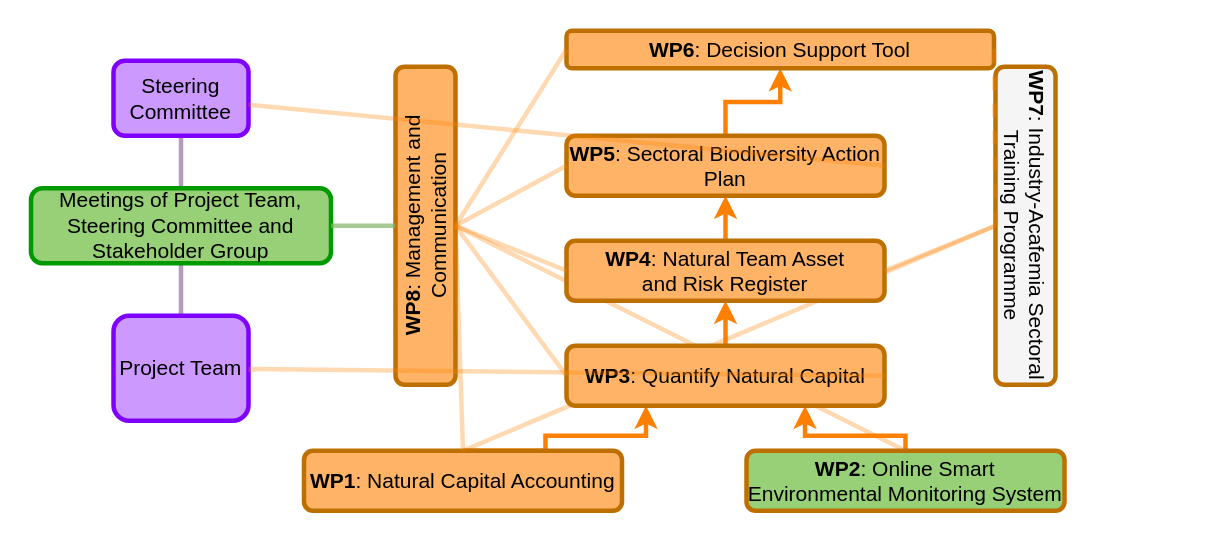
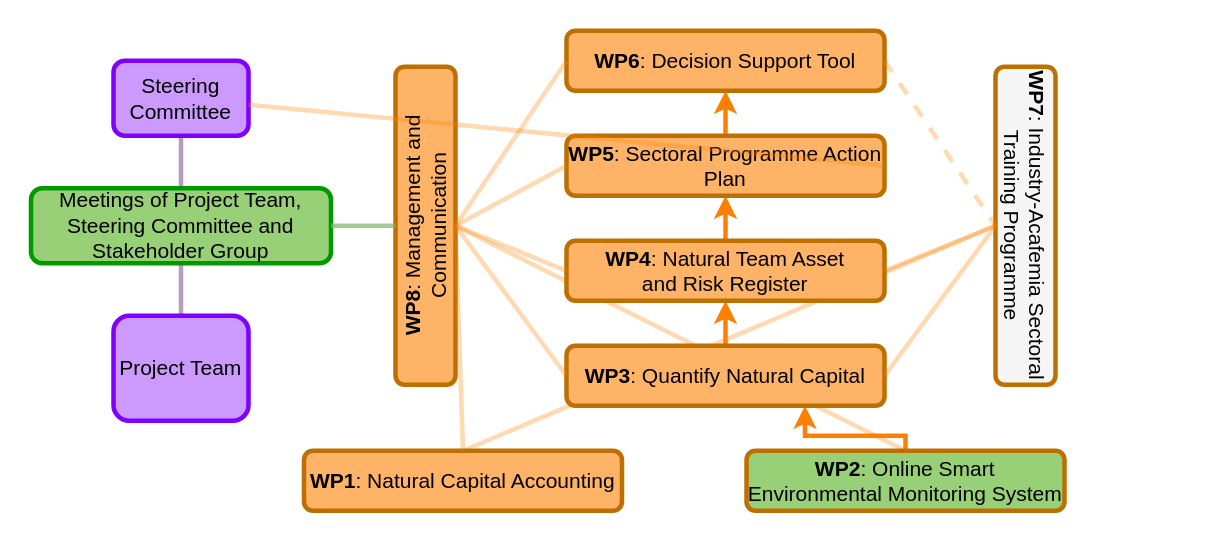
  <mxCell id="0" />
  <mxCell id="1" parent="0" />
  <mxCell id="2" value="" style="endArrow=none;html=1;rounded=0;exitX=0.5;exitY=0;exitDx=0;exitDy=0;entryX=0.5;entryY=1;entryDx=0;entryDy=0;strokeColor=#FF8000;strokeWidth=3;opacity=30;fontFamily=Helvetica;fontSize=14;" edge="1" parent="1" source="6" target="16"><mxGeometry width="50" height="50" relative="1" as="geometry"><mxPoint x="607" y="310" as="sourcePoint" /><mxPoint x="667" y="160" as="targetPoint" /></mxGeometry></mxCell>
  <mxCell id="3" value="" style="endArrow=none;html=1;rounded=0;exitX=0.5;exitY=1;exitDx=0;exitDy=0;entryX=0.5;entryY=0;entryDx=0;entryDy=0;strokeColor=#FF8000;strokeWidth=3;opacity=30;fontFamily=Helvetica;fontSize=14;" edge="1" parent="1" source="17" target="8"><mxGeometry width="50" height="50" relative="1" as="geometry"><mxPoint x="307" y="160" as="sourcePoint" /><mxPoint x="367" y="310" as="targetPoint" /></mxGeometry></mxCell>
  <mxCell id="4" value="" style="endArrow=none;html=1;rounded=0;exitX=0.5;exitY=1;exitDx=0;exitDy=0;entryX=0.5;entryY=0;entryDx=0;entryDy=0;strokeColor=#9673a6;strokeWidth=3;opacity=70;fillColor=#e1d5e7;fontFamily=Helvetica;fontSize=14;" edge="1" parent="1" source="19" target="20"><mxGeometry width="50" height="50" relative="1" as="geometry"><mxPoint x="110" y="100" as="sourcePoint" /><mxPoint x="170" y="250" as="targetPoint" /></mxGeometry></mxCell>
- <mxCell id="5" value="" style="edgeStyle=orthogonalEdgeStyle;rounded=0;orthogonalLoop=1;jettySize=auto;html=1;entryX=0.25;entryY=1;entryDx=0;entryDy=0;fillColor=#fff2cc;strokeColor=#FF8000;strokeWidth=3;fontFamily=Helvetica;fontSize=14;exitX=0.5;exitY=0;exitDx=0;exitDy=0;" edge="1" parent="1" source="6" target="10"><mxGeometry relative="1" as="geometry"><Array as="points"><mxPoint x="363" y="290" /><mxPoint x="430" y="290" /></Array></mxGeometry></mxCell>
  <mxCell id="6" value="&lt;b&gt;WP1&lt;/b&gt;: Natural Capital Accounting" style="rounded=1;whiteSpace=wrap;html=1;fillColor=#FFB366;strokeColor=#BD7000;fontColor=#000000;strokeWidth=3;fontFamily=Helvetica;fontSize=14;" vertex="1" parent="1"><mxGeometry x="202" y="300" width="212" height="40" as="geometry" /></mxCell>
  <mxCell id="7" value="" style="edgeStyle=orthogonalEdgeStyle;rounded=0;orthogonalLoop=1;jettySize=auto;html=1;entryX=0.75;entryY=1;entryDx=0;entryDy=0;fillColor=#fff2cc;strokeColor=#FF8000;strokeWidth=3;fontFamily=Helvetica;fontSize=14;exitX=0.5;exitY=0;exitDx=0;exitDy=0;" edge="1" parent="1" source="8" target="10"><mxGeometry relative="1" as="geometry"><Array as="points"><mxPoint x="603" y="290" /><mxPoint x="536" y="290" /></Array></mxGeometry></mxCell>
  <mxCell id="8" value="&lt;b&gt;WP2&lt;/b&gt;: Online Smart Environmental Monitoring System" style="rounded=1;whiteSpace=wrap;html=1;fillColor=#97d077;strokeColor=#BD7000;fontColor=#000000;strokeWidth=3;fontFamily=Helvetica;fontSize=14;" vertex="1" parent="1"><mxGeometry x="497" y="300" width="212" height="40" as="geometry" /></mxCell>
  <mxCell id="9" value="" style="edgeStyle=orthogonalEdgeStyle;rounded=0;orthogonalLoop=1;jettySize=auto;html=1;entryX=0.5;entryY=1;entryDx=0;entryDy=0;fillColor=#fff2cc;strokeColor=#FF8000;strokeWidth=3;fontFamily=Helvetica;fontSize=14;" edge="1" parent="1" source="10" target="12"><mxGeometry relative="1" as="geometry" /></mxCell>
  <mxCell id="10" value="&lt;b&gt;WP3&lt;/b&gt;: Quantify Natural Capital" style="rounded=1;whiteSpace=wrap;html=1;fillColor=#FFB366;strokeColor=#BD7000;fontColor=#000000;strokeWidth=3;fontFamily=Helvetica;fontSize=14;" vertex="1" parent="1"><mxGeometry x="377" y="230" width="212" height="40" as="geometry" /></mxCell>
  <mxCell id="11" value="" style="edgeStyle=orthogonalEdgeStyle;rounded=0;orthogonalLoop=1;jettySize=auto;html=1;entryX=0.5;entryY=1;entryDx=0;entryDy=0;fillColor=#fff2cc;strokeColor=#FF8000;strokeWidth=3;fontFamily=Helvetica;fontSize=14;" edge="1" parent="1" source="12" target="14"><mxGeometry relative="1" as="geometry" /></mxCell>
  <mxCell id="12" value="&lt;b&gt;WP4&lt;/b&gt;: Natural Team Asset &lt;br&gt;and Risk Register" style="rounded=1;whiteSpace=wrap;html=1;fillColor=#FFB366;strokeColor=#BD7000;fontColor=#000000;strokeWidth=3;fontFamily=Helvetica;fontSize=14;" vertex="1" parent="1"><mxGeometry x="377" y="160" width="212" height="40" as="geometry" /></mxCell>
  <mxCell id="13" value="" style="edgeStyle=orthogonalEdgeStyle;rounded=0;orthogonalLoop=1;jettySize=auto;html=1;fillColor=#fff2cc;strokeColor=#FF8000;strokeWidth=3;fontFamily=Helvetica;fontSize=14;" edge="1" parent="1" source="14" target="15"><mxGeometry relative="1" as="geometry" /></mxCell>
- <mxCell id="14" value="&lt;b&gt;WP5&lt;/b&gt;: Sectoral Biodiversity Action Plan" style="rounded=1;whiteSpace=wrap;html=1;fillColor=#FFB366;strokeColor=#BD7000;fontColor=#000000;strokeWidth=3;fontFamily=Helvetica;fontSize=14;" vertex="1" parent="1"><mxGeometry x="377" y="90" width="212" height="40" as="geometry" /></mxCell>
- <mxCell id="15" value="&lt;b&gt;WP6&lt;/b&gt;: Decision Support Tool" style="rounded=1;whiteSpace=wrap;html=1;fillColor=#FFB366;strokeColor=#BD7000;fontColor=#000000;strokeWidth=3;fontFamily=Helvetica;fontSize=14;" vertex="1" parent="1"><mxGeometry x="377" y="20" width="285" height="25" as="geometry" /></mxCell>
+ <mxCell id="14" value="&lt;b&gt;WP5&lt;/b&gt;: Sectoral Programme Action Plan" style="rounded=1;whiteSpace=wrap;html=1;fillColor=#FFB366;strokeColor=#BD7000;fontColor=#000000;strokeWidth=3;fontFamily=Helvetica;fontSize=14;" vertex="1" parent="1"><mxGeometry x="377" y="90" width="212" height="40" as="geometry" /></mxCell>
+ <mxCell id="15" value="&lt;b&gt;WP6&lt;/b&gt;: Decision Support Tool" style="rounded=1;whiteSpace=wrap;html=1;fillColor=#FFB366;strokeColor=#BD7000;fontColor=#000000;strokeWidth=3;fontFamily=Helvetica;fontSize=14;" vertex="1" parent="1"><mxGeometry x="377" y="20" width="212" height="40" as="geometry" /></mxCell>
  <mxCell id="16" value="&lt;b&gt;WP7&lt;/b&gt;: Industry-Acafemia Sectoral Training Programme" style="rounded=1;whiteSpace=wrap;html=1;rotation=90;fillColor=#f5f5f5;strokeColor=#BD7000;fontColor=#000000;strokeWidth=3;fontFamily=Helvetica;fontSize=14;" vertex="1" parent="1"><mxGeometry x="577" y="130" width="212" height="40" as="geometry" /></mxCell>
  <mxCell id="17" value="&lt;b&gt;WP8&lt;/b&gt;: Management and Communication" style="rounded=1;whiteSpace=wrap;html=1;rotation=-90;fillColor=#FFB366;strokeColor=#BD7000;fontColor=#000000;strokeWidth=3;fontFamily=Helvetica;fontSize=14;" vertex="1" parent="1"><mxGeometry x="177" y="130" width="212" height="40" as="geometry" /></mxCell>
  <mxCell id="18" value="Meetings of Project Team, Steering Committee and Stakeholder Group" style="rounded=1;whiteSpace=wrap;html=1;rotation=0;fillColor=#97D077;strokeColor=#009900;strokeWidth=3;fontFamily=Helvetica;fontSize=14;" vertex="1" parent="1"><mxGeometry x="20" y="125" width="200" height="50" as="geometry" /></mxCell>
  <mxCell id="19" value="Steering Committee" style="rounded=1;whiteSpace=wrap;html=1;rotation=0;fillColor=#CC99FF;strokeColor=#7F00FF;strokeWidth=3;fontFamily=Helvetica;fontSize=14;" vertex="1" parent="1"><mxGeometry x="75" y="40" width="90" height="50" as="geometry" /></mxCell>
  <mxCell id="20" value="Project Team" style="rounded=1;whiteSpace=wrap;html=1;rotation=0;fillColor=#CC99FF;strokeColor=#7F00FF;strokeWidth=3;fontFamily=Helvetica;fontSize=14;" vertex="1" parent="1"><mxGeometry x="75" y="210" width="90" height="70" as="geometry" /></mxCell>
- <mxCell id="21" value="" style="endArrow=none;html=1;rounded=0;exitX=1;exitY=0.5;exitDx=0;exitDy=0;strokeColor=#FF8000;strokeWidth=3;opacity=30;fontFamily=Helvetica;fontSize=14;" edge="1" parent="1" source="10" target="20"><mxGeometry width="50" height="50" relative="1" as="geometry"><mxPoint x="607" y="310" as="sourcePoint" /><mxPoint x="667" y="160" as="targetPoint" /></mxGeometry></mxCell>
+ <mxCell id="21" value="" style="endArrow=none;html=1;rounded=0;exitX=1;exitY=0.5;exitDx=0;exitDy=0;entryX=0.5;entryY=1;entryDx=0;entryDy=0;strokeColor=#FF8000;strokeWidth=3;opacity=30;fontFamily=Helvetica;fontSize=14;" edge="1" parent="1" source="10" target="16"><mxGeometry width="50" height="50" relative="1" as="geometry"><mxPoint x="607" y="310" as="sourcePoint" /><mxPoint x="667" y="160" as="targetPoint" /></mxGeometry></mxCell>
  <mxCell id="22" value="" style="endArrow=none;html=1;rounded=0;exitX=1;exitY=0.5;exitDx=0;exitDy=0;entryX=0.5;entryY=1;entryDx=0;entryDy=0;strokeColor=#FF8000;strokeWidth=3;opacity=30;fontFamily=Helvetica;fontSize=14;" edge="1" parent="1" source="12" target="16"><mxGeometry width="50" height="50" relative="1" as="geometry"><mxPoint x="587" y="260" as="sourcePoint" /><mxPoint x="677" y="170" as="targetPoint" /></mxGeometry></mxCell>
  <mxCell id="23" value="" style="endArrow=none;html=1;rounded=0;exitX=1;exitY=0.5;exitDx=0;exitDy=0;strokeColor=#FF8000;strokeWidth=3;opacity=30;fontFamily=Helvetica;fontSize=14;" edge="1" parent="1" source="14" target="19"><mxGeometry width="50" height="50" relative="1" as="geometry"><mxPoint x="587" y="190" as="sourcePoint" /><mxPoint x="687" y="180" as="targetPoint" /></mxGeometry></mxCell>
  <mxCell id="24" value="" style="endArrow=none;html=1;rounded=0;exitX=1;exitY=0.5;exitDx=0;exitDy=0;entryX=0.5;entryY=1;entryDx=0;entryDy=0;strokeColor=#FF8000;strokeWidth=3;opacity=30;fontFamily=Helvetica;fontSize=14;dashed=1;" edge="1" parent="1" source="15" target="16"><mxGeometry width="50" height="50" relative="1" as="geometry"><mxPoint x="587" y="120" as="sourcePoint" /><mxPoint x="697" y="190" as="targetPoint" /></mxGeometry></mxCell>
  <mxCell id="25" value="" style="endArrow=none;html=1;rounded=0;exitX=0.5;exitY=1;exitDx=0;exitDy=0;entryX=0;entryY=0.5;entryDx=0;entryDy=0;strokeColor=#FF8000;strokeWidth=3;opacity=30;fontFamily=Helvetica;fontSize=14;" edge="1" parent="1" source="17" target="15"><mxGeometry width="50" height="50" relative="1" as="geometry"><mxPoint x="587" y="50" as="sourcePoint" /><mxPoint x="667" y="160" as="targetPoint" /></mxGeometry></mxCell>
  <mxCell id="26" value="" style="endArrow=none;html=1;rounded=0;exitX=0.5;exitY=1;exitDx=0;exitDy=0;entryX=0.5;entryY=0;entryDx=0;entryDy=0;strokeColor=#FF8000;strokeWidth=3;opacity=30;fontFamily=Helvetica;fontSize=14;" edge="1" parent="1" source="17" target="6"><mxGeometry width="50" height="50" relative="1" as="geometry"><mxPoint x="307" y="160" as="sourcePoint" /><mxPoint x="387" y="50" as="targetPoint" /></mxGeometry></mxCell>
  <mxCell id="27" value="" style="endArrow=none;html=1;rounded=0;exitX=0.5;exitY=1;exitDx=0;exitDy=0;entryX=0;entryY=0.5;entryDx=0;entryDy=0;strokeColor=#FF8000;strokeWidth=3;opacity=30;fontFamily=Helvetica;fontSize=14;" edge="1" parent="1" source="17" target="14"><mxGeometry width="50" height="50" relative="1" as="geometry"><mxPoint x="317" y="170" as="sourcePoint" /><mxPoint x="397" y="60" as="targetPoint" /></mxGeometry></mxCell>
  <mxCell id="28" value="" style="endArrow=none;html=1;rounded=0;exitX=0.5;exitY=1;exitDx=0;exitDy=0;entryX=0;entryY=0.5;entryDx=0;entryDy=0;strokeColor=#FF8000;strokeWidth=3;opacity=30;fontFamily=Helvetica;fontSize=14;" edge="1" parent="1" source="17" target="12"><mxGeometry width="50" height="50" relative="1" as="geometry"><mxPoint x="327" y="180" as="sourcePoint" /><mxPoint x="407" y="70" as="targetPoint" /></mxGeometry></mxCell>
  <mxCell id="29" value="" style="endArrow=none;html=1;rounded=0;exitX=0.5;exitY=1;exitDx=0;exitDy=0;entryX=0;entryY=0.5;entryDx=0;entryDy=0;strokeColor=#FF8000;strokeWidth=3;opacity=30;fontFamily=Helvetica;fontSize=14;" edge="1" parent="1" source="17" target="10"><mxGeometry width="50" height="50" relative="1" as="geometry"><mxPoint x="337" y="190" as="sourcePoint" /><mxPoint x="417" y="80" as="targetPoint" /></mxGeometry></mxCell>
  <mxCell id="30" value="" style="endArrow=none;html=1;rounded=0;exitX=0.5;exitY=0;exitDx=0;exitDy=0;entryX=1;entryY=0.5;entryDx=0;entryDy=0;strokeColor=#82b366;strokeWidth=3;opacity=70;fillColor=#d5e8d4;fontFamily=Helvetica;fontSize=14;" edge="1" parent="1" source="17" target="18"><mxGeometry width="50" height="50" relative="1" as="geometry"><mxPoint x="130" y="110" as="sourcePoint" /><mxPoint x="130" y="230" as="targetPoint" /></mxGeometry></mxCell>
